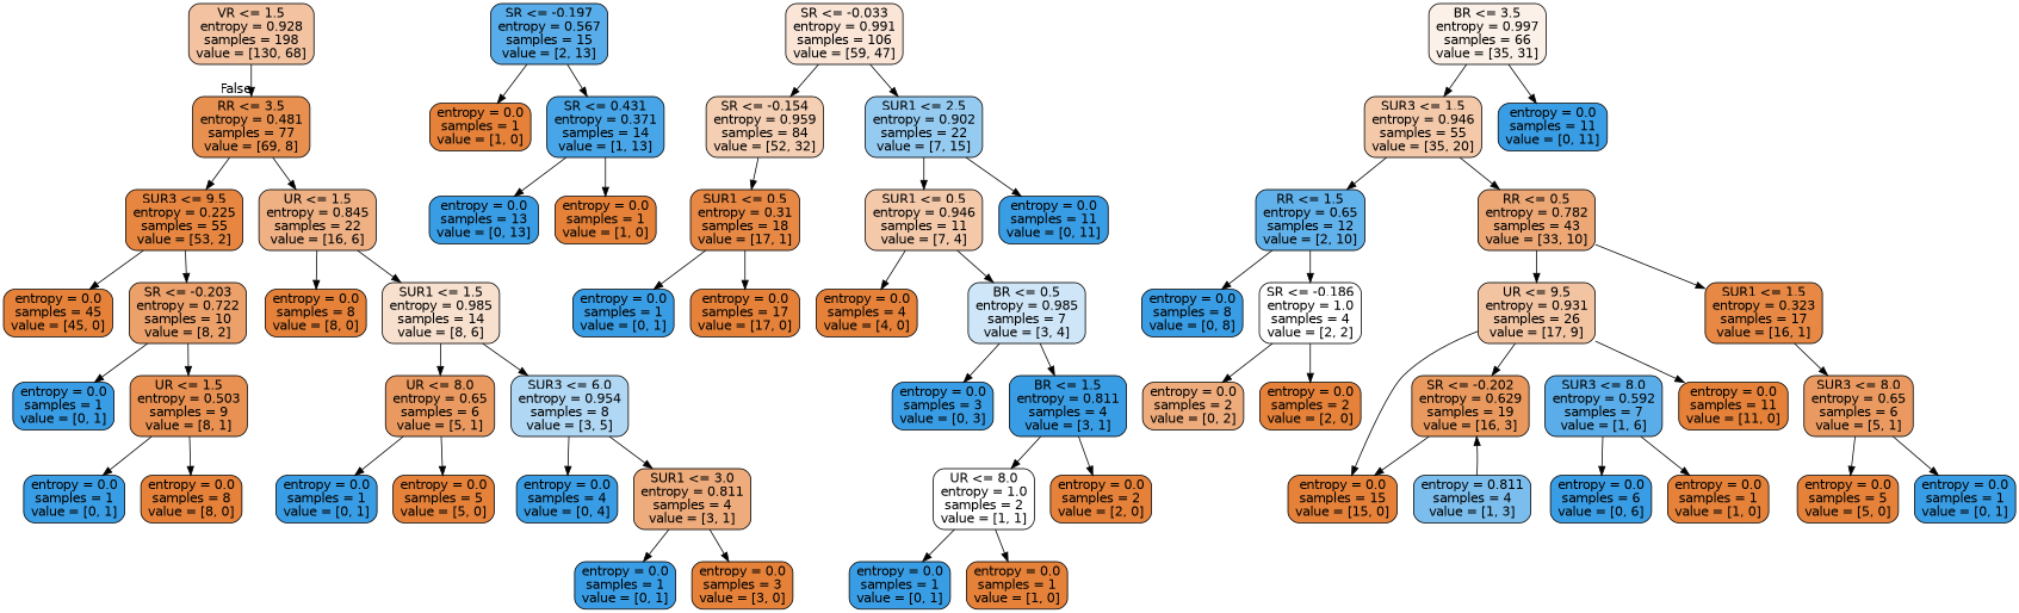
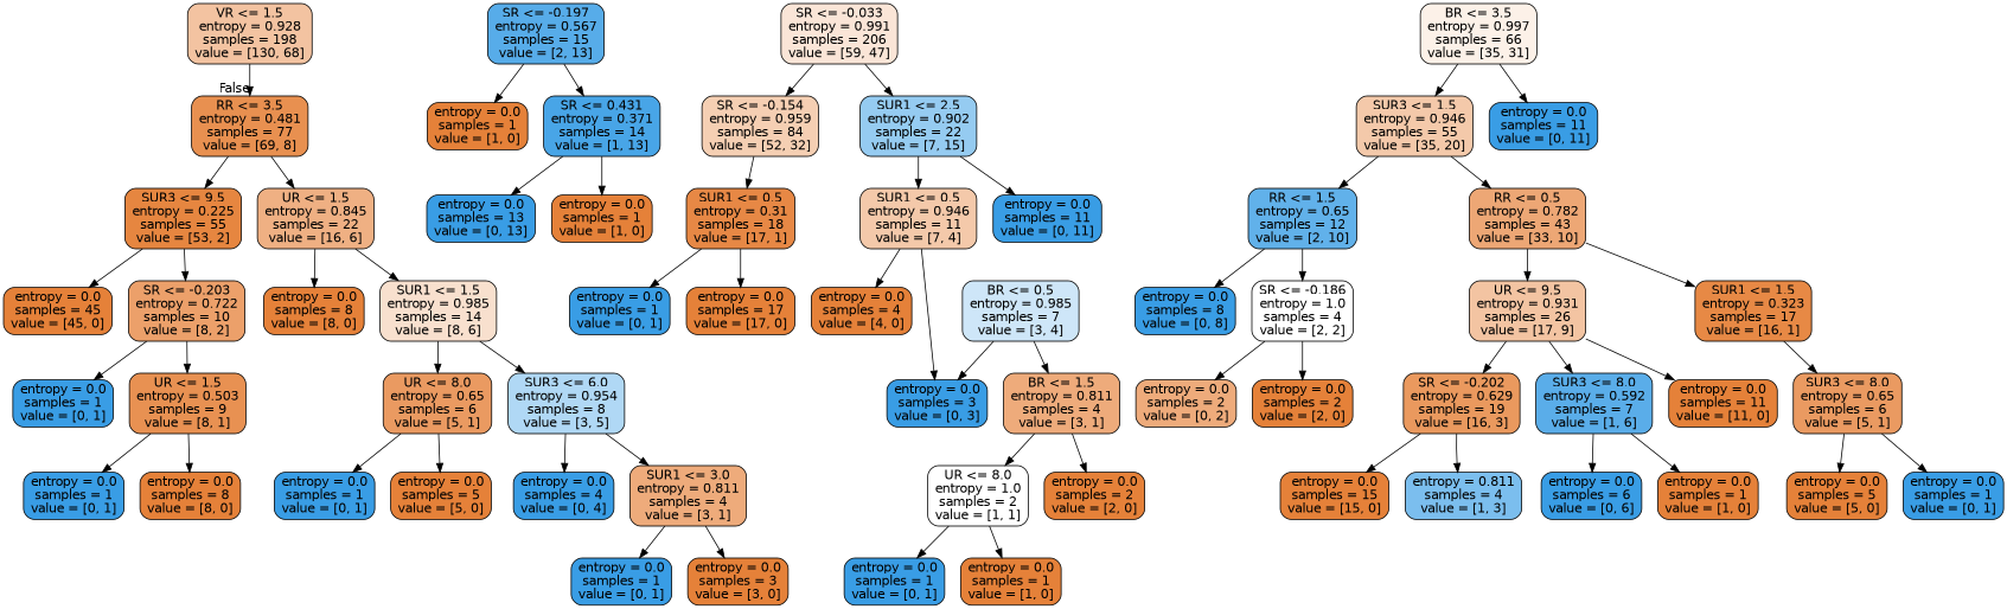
  digraph {
    node [color=black fillcolor="#e58139" fontname=helvetica shape=box style="filled, rounded"]
    edge [fontname=helvetica]
    n1 [fillcolor="#f3c3a1" label="VR <= 1.5\nentropy = 0.928\nsamples = 198\nvalue = [130, 68]"]
    n2 [fillcolor="#e89050" label="RR <= 3.5\nentropy = 0.481\nsamples = 77\nvalue = [69, 8]"]
    n3 [fillcolor="#e68640" label="SUR3 <= 9.5\nentropy = 0.225\nsamples = 55\nvalue = [53, 2]"]
    n4 [fillcolor="#efb083" label="UR <= 1.5\nentropy = 0.845\nsamples = 22\nvalue = [16, 6]"]
    n5 [fillcolor="#57ace9" label="SR <= -0.197\nentropy = 0.567\nsamples = 15\nvalue = [2, 13]"]
    n6 [label="entropy = 0.0\nsamples = 1\nvalue = [1, 0]"]
    n7 [fillcolor="#48a5e7" label="SR <= 0.431\nentropy = 0.371\nsamples = 14\nvalue = [1, 13]"]
-   n8 [fillcolor="#fae5d7" label="SR <= -0.033\nentropy = 0.991\nsamples = 106\nvalue = [59, 47]"]
+   n8 [fillcolor="#fae5d7" label="SR <= -0.033\nentropy = 0.991\nsamples = 206\nvalue = [59, 47]"]
    n9 [fillcolor="#f5cfb3" label="SR <= -0.154\nentropy = 0.959\nsamples = 84\nvalue = [52, 32]"]
    n10 [fillcolor="#95cbf1" label="SUR1 <= 2.5\nentropy = 0.902\nsamples = 22\nvalue = [7, 15]"]
    n11 [fillcolor="#399de5" label="entropy = 0.0\nsamples = 13\nvalue = [0, 13]"]
    n12 [label="entropy = 0.0\nsamples = 1\nvalue = [1, 0]"]
    n13 [fillcolor="#e78845" label="SUR1 <= 0.5\nentropy = 0.31\nsamples = 18\nvalue = [17, 1]"]
    n14 [fillcolor="#f4c9aa" label="SUR1 <= 0.5\nentropy = 0.946\nsamples = 11\nvalue = [7, 4]"]
    n15 [fillcolor="#399de5" label="entropy = 0.0\nsamples = 11\nvalue = [0, 11]"]
    n16 [fillcolor="#fcf1e8" label="BR <= 3.5\nentropy = 0.997\nsamples = 66\nvalue = [35, 31]"]
    n17 [fillcolor="#f4c9aa" label="SUR3 <= 1.5\nentropy = 0.946\nsamples = 55\nvalue = [35, 20]"]
    n18 [fillcolor="#399de5" label="entropy = 0.0\nsamples = 11\nvalue = [0, 11]"]
    n19 [fillcolor="#399de5" label="entropy = 0.0\nsamples = 1\nvalue = [0, 1]"]
    n20 [label="entropy = 0.0\nsamples = 17\nvalue = [17, 0]"]
    n21 [fillcolor="#61b1ea" label="RR <= 1.5\nentropy = 0.65\nsamples = 12\nvalue = [2, 10]"]
    n22 [fillcolor="#eda775" label="RR <= 0.5\nentropy = 0.782\nsamples = 43\nvalue = [33, 10]"]
    n23 [fillcolor="#399de5" label="entropy = 0.0\nsamples = 8\nvalue = [0, 8]"]
    n24 [fillcolor="#ffffff" label="SR <= -0.186\nentropy = 1.0\nsamples = 4\nvalue = [2, 2]"]
    n25 [fillcolor="#f3c4a2" label="UR <= 9.5\nentropy = 0.931\nsamples = 26\nvalue = [17, 9]"]
    n26 [fillcolor="#e78945" label="SUR1 <= 1.5\nentropy = 0.323\nsamples = 17\nvalue = [16, 1]"]
    n27 [label="entropy = 0.0\nsamples = 2\nvalue = [2, 0]"]
    n28 [fillcolor="#eeab7b" label="entropy = 0.0\nsamples = 2\nvalue = [0, 2]"]
    n29 [fillcolor="#ea995e" label="SR <= -0.202\nentropy = 0.629\nsamples = 19\nvalue = [16, 3]"]
    n30 [fillcolor="#5aade9" label="SUR3 <= 8.0\nentropy = 0.592\nsamples = 7\nvalue = [1, 6]"]
    n31 [label="entropy = 0.0\nsamples = 11\nvalue = [11, 0]"]
    n32 [fillcolor="#ea9a61" label="SUR3 <= 8.0\nentropy = 0.65\nsamples = 6\nvalue = [5, 1]"]
    n33 [fillcolor="#7bbeee" label="entropy = 0.811\nsamples = 4\nvalue = [1, 3]"]
    n34 [label="entropy = 0.0\nsamples = 15\nvalue = [15, 0]"]
    n35 [fillcolor="#399de5" label="entropy = 0.0\nsamples = 6\nvalue = [0, 6]"]
    n36 [label="entropy = 0.0\nsamples = 1\nvalue = [1, 0]"]
    n37 [label="entropy = 0.0\nsamples = 5\nvalue = [5, 0]"]
    n38 [fillcolor="#399de5" label="entropy = 0.0\nsamples = 1\nvalue = [0, 1]"]
    n39 [label="entropy = 0.0\nsamples = 4\nvalue = [4, 0]"]
    n40 [fillcolor="#cee6f8" label="BR <= 0.5\nentropy = 0.985\nsamples = 7\nvalue = [3, 4]"]
    n41 [fillcolor="#399de5" label="entropy = 0.0\nsamples = 3\nvalue = [0, 3]"]
-   n42 [fillcolor="#399de5" label="BR <= 1.5\nentropy = 0.811\nsamples = 4\nvalue = [3, 1]"]
+   n42 [fillcolor="#eeab7b" label="BR <= 1.5\nentropy = 0.811\nsamples = 4\nvalue = [3, 1]"]
    n43 [fillcolor="#ffffff" label="UR <= 8.0\nentropy = 1.0\nsamples = 2\nvalue = [1, 1]"]
    n44 [label="entropy = 0.0\nsamples = 2\nvalue = [2, 0]"]
    n45 [fillcolor="#399de5" label="entropy = 0.0\nsamples = 1\nvalue = [0, 1]"]
    n46 [label="entropy = 0.0\nsamples = 1\nvalue = [1, 0]"]
    n47 [label="entropy = 0.0\nsamples = 45\nvalue = [45, 0]"]
    n48 [fillcolor="#eca06a" label="SR <= -0.203\nentropy = 0.722\nsamples = 10\nvalue = [8, 2]"]
    n49 [label="entropy = 0.0\nsamples = 8\nvalue = [8, 0]"]
    n50 [fillcolor="#f8e0ce" label="SUR1 <= 1.5\nentropy = 0.985\nsamples = 14\nvalue = [8, 6]"]
    n51 [fillcolor="#399de5" label="entropy = 0.0\nsamples = 1\nvalue = [0, 1]"]
    n52 [fillcolor="#e89152" label="UR <= 1.5\nentropy = 0.503\nsamples = 9\nvalue = [8, 1]"]
    n53 [fillcolor="#399de5" label="entropy = 0.0\nsamples = 1\nvalue = [0, 1]"]
    n54 [label="entropy = 0.0\nsamples = 8\nvalue = [8, 0]"]
    n55 [fillcolor="#ea9a61" label="UR <= 8.0\nentropy = 0.65\nsamples = 6\nvalue = [5, 1]"]
    n56 [fillcolor="#b0d8f5" label="SUR3 <= 6.0\nentropy = 0.954\nsamples = 8\nvalue = [3, 5]"]
    n57 [fillcolor="#399de5" label="entropy = 0.0\nsamples = 1\nvalue = [0, 1]"]
    n58 [label="entropy = 0.0\nsamples = 5\nvalue = [5, 0]"]
    n59 [fillcolor="#399de5" label="entropy = 0.0\nsamples = 4\nvalue = [0, 4]"]
    n60 [fillcolor="#eeab7b" label="SUR1 <= 3.0\nentropy = 0.811\nsamples = 4\nvalue = [3, 1]"]
    n61 [fillcolor="#399de5" label="entropy = 0.0\nsamples = 1\nvalue = [0, 1]"]
    n62 [label="entropy = 0.0\nsamples = 3\nvalue = [3, 0]"]
    n1 -> n2 [headlabel=False labelangle=-45 labeldistance=2.5]
    n2 -> n3
    n2 -> n4
    n3 -> n47
    n3 -> n48
    n4 -> n49
    n4 -> n50
    n5 -> n6
    n5 -> n7
    n7 -> n11
    n7 -> n12
    n8 -> n9
    n8 -> n10
    n9 -> n13
    n10 -> n14
    n10 -> n15
    n13 -> n19
    n13 -> n20
    n14 -> n39
-   n14 -> n40
+   n14 -> n41
    n16 -> n17
    n16 -> n18
    n17 -> n21
    n17 -> n22
    n21 -> n23
    n21 -> n24
    n22 -> n25
    n22 -> n26
    n24 -> n27
    n24 -> n28
    n25 -> n29
-   n25 -> n34
+   n25 -> n30
    n25 -> n31
    n26 -> n32
-   n33 -> n29
+   n29 -> n33
    n29 -> n34
    n30 -> n35
    n30 -> n36
    n32 -> n37
    n32 -> n38
    n40 -> n41
    n40 -> n42
    n42 -> n43
    n42 -> n44
    n43 -> n45
    n43 -> n46
    n48 -> n51
    n48 -> n52
    n50 -> n55
    n50 -> n56
    n52 -> n53
    n52 -> n54
    n55 -> n57
    n55 -> n58
    n56 -> n59
    n56 -> n60
    n60 -> n61
    n60 -> n62
  }
